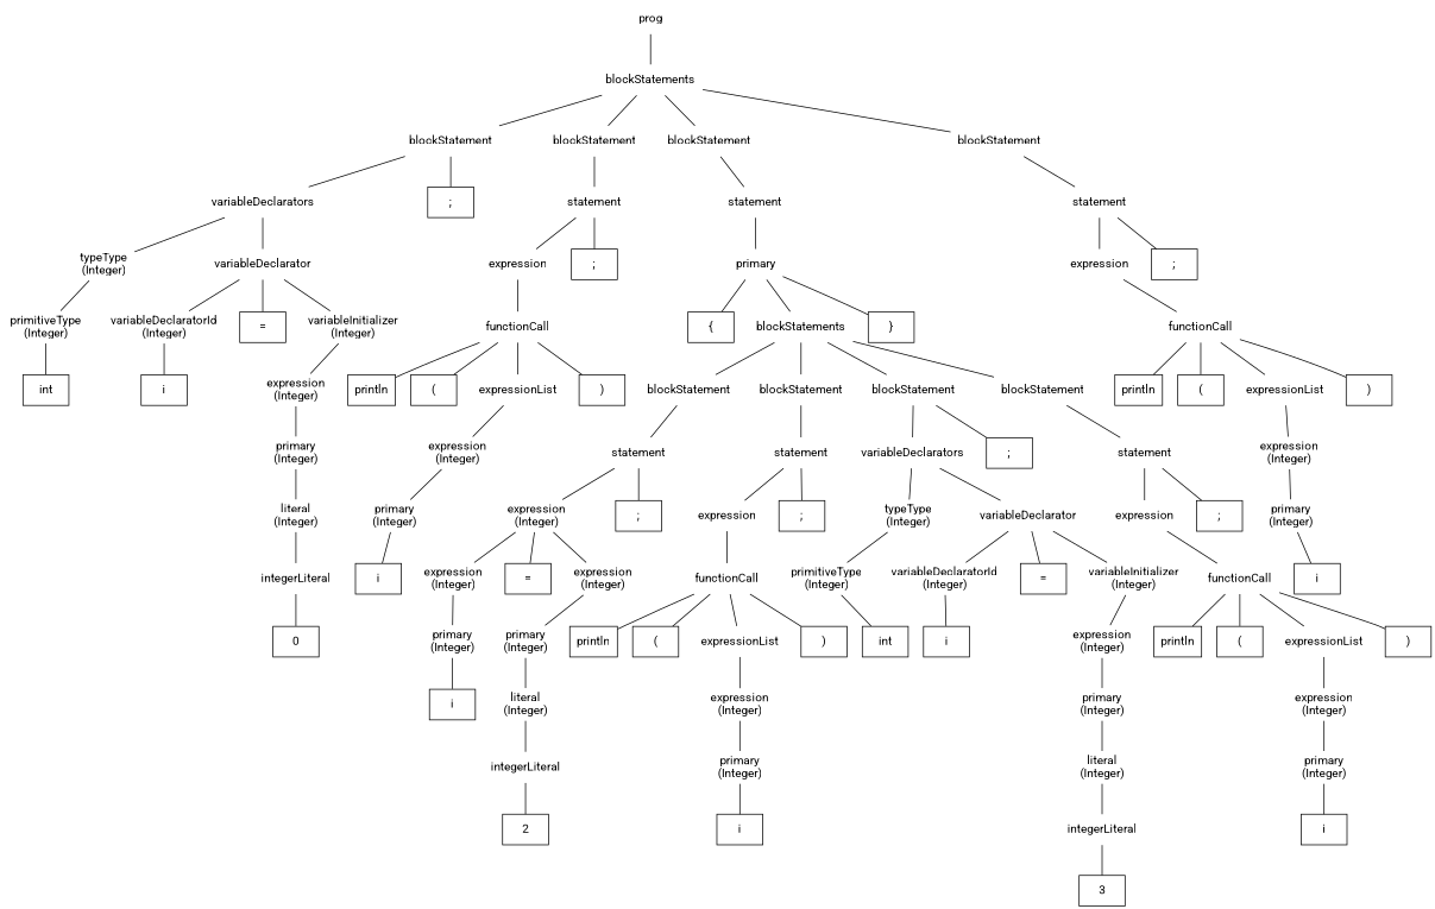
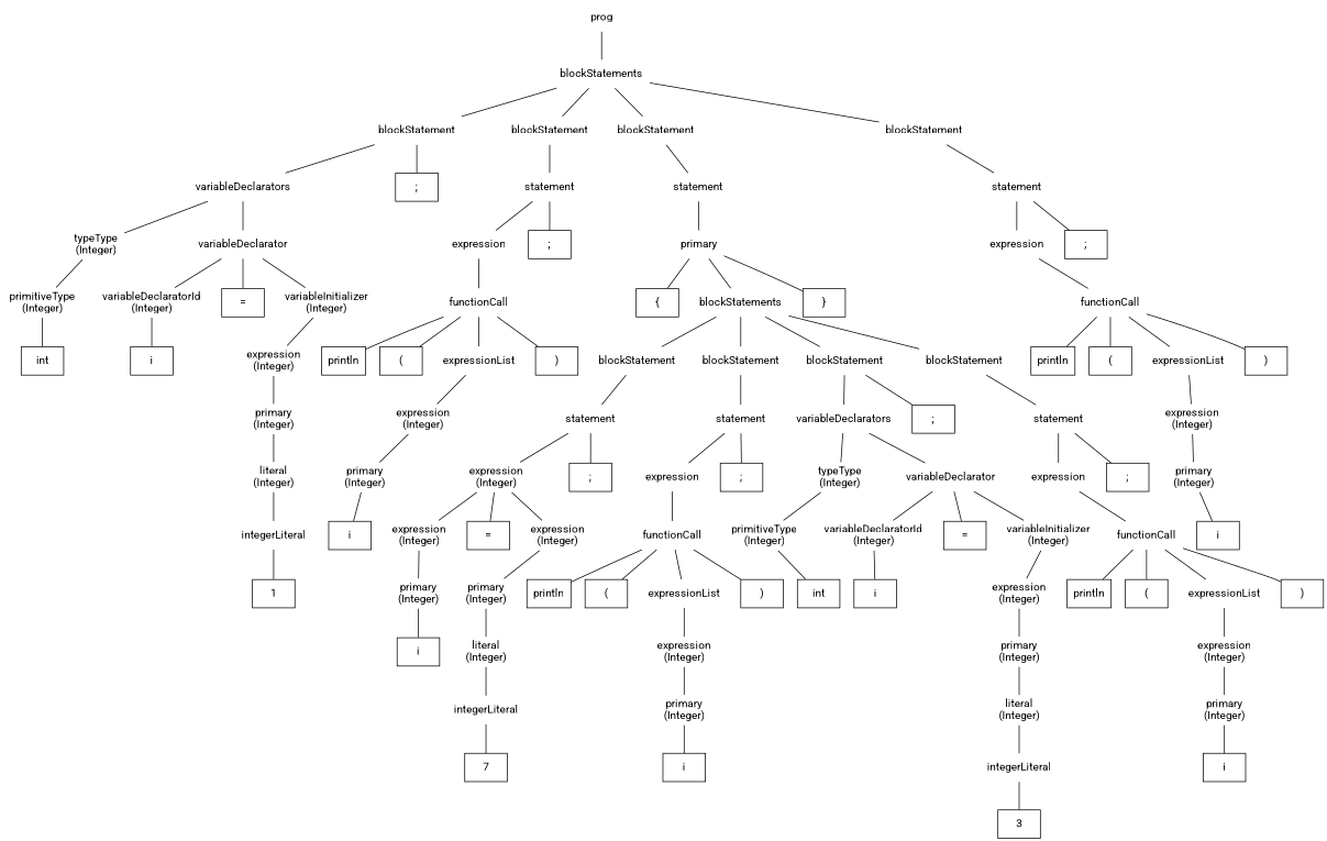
  graph {
    fontname=Roboto
    node [fontname=Roboto shape=plaintext]
    edge [fontname=Roboto]
    n1 [label=prog]
    n2 [label=blockStatements]
    n3 [label=blockStatement]
    n4 [label=blockStatement]
    n5 [label=blockStatement]
    n6 [label=blockStatement]
    n7 [label=variableDeclarators]
    n8 [label=";" shape=rectangle]
    n9 [label=statement]
    n10 [label=statement]
    n11 [label=statement]
    n12 [label="typeType\n(Integer)"]
    n13 [label=variableDeclarator]
    n14 [label="primitiveType\n(Integer)"]
    n15 [label="variableDeclaratorId\n(Integer)"]
    n16 [label="=" shape=rectangle]
    n17 [label="variableInitializer\n(Integer)"]
    n18 [label=int shape=rectangle]
    n19 [label=i shape=rectangle]
    n20 [label="expression\n(Integer)"]
    n21 [label="primary\n(Integer)"]
    n22 [label="literal\n(Integer)"]
    n23 [label=integerLiteral]
-   n24 [label=0 shape=rectangle]
+   n24 [label=1 shape=rectangle]
    n25 [label=expression]
    n26 [label=";" shape=rectangle]
    n27 [label=functionCall]
    n28 [label=println shape=rectangle]
    n29 [label="(" shape=rectangle]
    n30 [label=expressionList]
    n31 [label=")" shape=rectangle]
    n32 [label="expression\n(Integer)"]
    n33 [label="primary\n(Integer)"]
    n34 [label=i shape=rectangle]
    n35 [label=primary]
    n36 [label="{" shape=rectangle]
    n37 [label=blockStatements]
    n38 [label="}" shape=rectangle]
    n39 [label=blockStatement]
    n40 [label=blockStatement]
    n41 [label=blockStatement]
    n42 [label=blockStatement]
    n43 [label=statement]
    n44 [label=statement]
    n45 [label=variableDeclarators]
    n46 [label=";" shape=rectangle]
    n47 [label=statement]
    n48 [label="expression\n(Integer)"]
    n49 [label=";" shape=rectangle]
    n50 [label="expression\n(Integer)"]
    n51 [label="=" shape=rectangle]
    n52 [label="expression\n(Integer)"]
    n53 [label="primary\n(Integer)"]
    n54 [label="primary\n(Integer)"]
    n55 [label=i shape=rectangle]
    n56 [label="literal\n(Integer)"]
    n57 [label=integerLiteral]
-   n58 [label=2 shape=rectangle]
+   n58 [label=7 shape=rectangle]
    n59 [label=expression]
    n60 [label=";" shape=rectangle]
    n61 [label=functionCall]
    n62 [label=println shape=rectangle]
    n63 [label="(" shape=rectangle]
    n64 [label=expressionList]
    n65 [label=")" shape=rectangle]
    n66 [label="expression\n(Integer)"]
    n67 [label="primary\n(Integer)"]
    n68 [label=i shape=rectangle]
    n69 [label="typeType\n(Integer)"]
    n70 [label=variableDeclarator]
    n71 [label="primitiveType\n(Integer)"]
    n72 [label="variableDeclaratorId\n(Integer)"]
    n73 [label="=" shape=rectangle]
    n74 [label="variableInitializer\n(Integer)"]
    n75 [label=int shape=rectangle]
    n76 [label=i shape=rectangle]
    n77 [label="expression\n(Integer)"]
    n78 [label="primary\n(Integer)"]
    n79 [label="literal\n(Integer)"]
    n80 [label=integerLiteral]
    n81 [label=3 shape=rectangle]
    n82 [label=expression]
    n83 [label=";" shape=rectangle]
    n84 [label=functionCall]
    n85 [label=println shape=rectangle]
    n86 [label="(" shape=rectangle]
    n87 [label=expressionList]
    n88 [label=")" shape=rectangle]
    n89 [label="expression\n(Integer)"]
    n90 [label="primary\n(Integer)"]
    n91 [label=i shape=rectangle]
    n92 [label=expression]
    n93 [label=";" shape=rectangle]
    n94 [label=functionCall]
    n95 [label=println shape=rectangle]
    n96 [label="(" shape=rectangle]
    n97 [label=expressionList]
    n98 [label=")" shape=rectangle]
    n99 [label="expression\n(Integer)"]
    n100 [label="primary\n(Integer)"]
    n101 [label=i shape=rectangle]
    n1 -- n2
    n2 -- n3
    n2 -- n4
    n2 -- n5
    n2 -- n6
    n3 -- n7
    n3 -- n8
    n4 -- n9
    n5 -- n10
    n6 -- n11
    n7 -- n12
    n7 -- n13
    n9 -- n25
    n9 -- n26
    n10 -- n35
    n11 -- n92
    n11 -- n93
    n12 -- n14
    n13 -- n15
    n13 -- n16
    n13 -- n17
    n14 -- n18
    n15 -- n19
    n17 -- n20
    n20 -- n21
    n21 -- n22
    n22 -- n23
    n23 -- n24
    n25 -- n27
    n27 -- n28
    n27 -- n29
    n27 -- n30
    n27 -- n31
    n30 -- n32
    n32 -- n33
    n33 -- n34
    n35 -- n36
    n35 -- n37
    n35 -- n38
    n37 -- n39
    n37 -- n40
    n37 -- n41
    n37 -- n42
    n39 -- n43
    n40 -- n44
    n41 -- n45
    n41 -- n46
    n42 -- n47
    n43 -- n48
    n43 -- n49
    n44 -- n59
    n44 -- n60
    n45 -- n69
    n45 -- n70
    n47 -- n82
    n47 -- n83
    n48 -- n50
    n48 -- n51
    n48 -- n52
    n50 -- n53
    n52 -- n54
    n53 -- n55
    n54 -- n56
    n56 -- n57
    n57 -- n58
    n59 -- n61
    n61 -- n62
    n61 -- n63
    n61 -- n64
    n61 -- n65
    n64 -- n66
    n66 -- n67
    n67 -- n68
    n69 -- n71
    n70 -- n72
    n70 -- n73
    n70 -- n74
    n71 -- n75
    n72 -- n76
    n74 -- n77
    n77 -- n78
    n78 -- n79
    n79 -- n80
    n80 -- n81
    n82 -- n84
    n84 -- n85
    n84 -- n86
    n84 -- n87
    n84 -- n88
    n87 -- n89
    n89 -- n90
    n90 -- n91
    n92 -- n94
    n94 -- n95
    n94 -- n96
    n94 -- n97
    n94 -- n98
    n97 -- n99
    n99 -- n100
    n100 -- n101
  }
